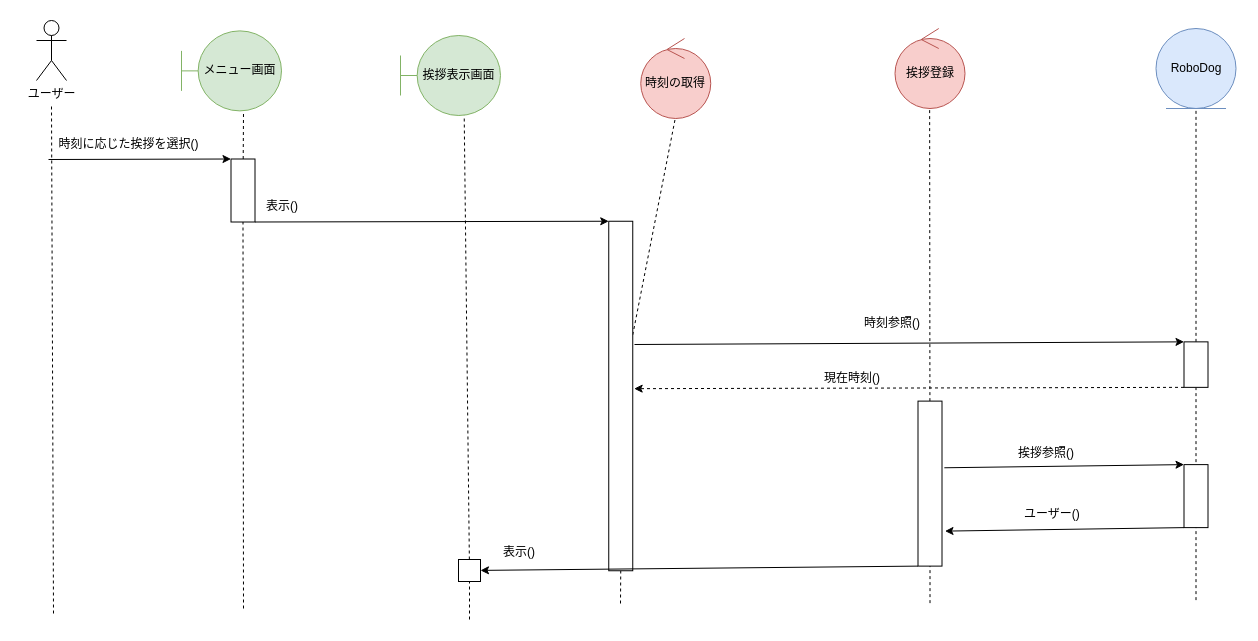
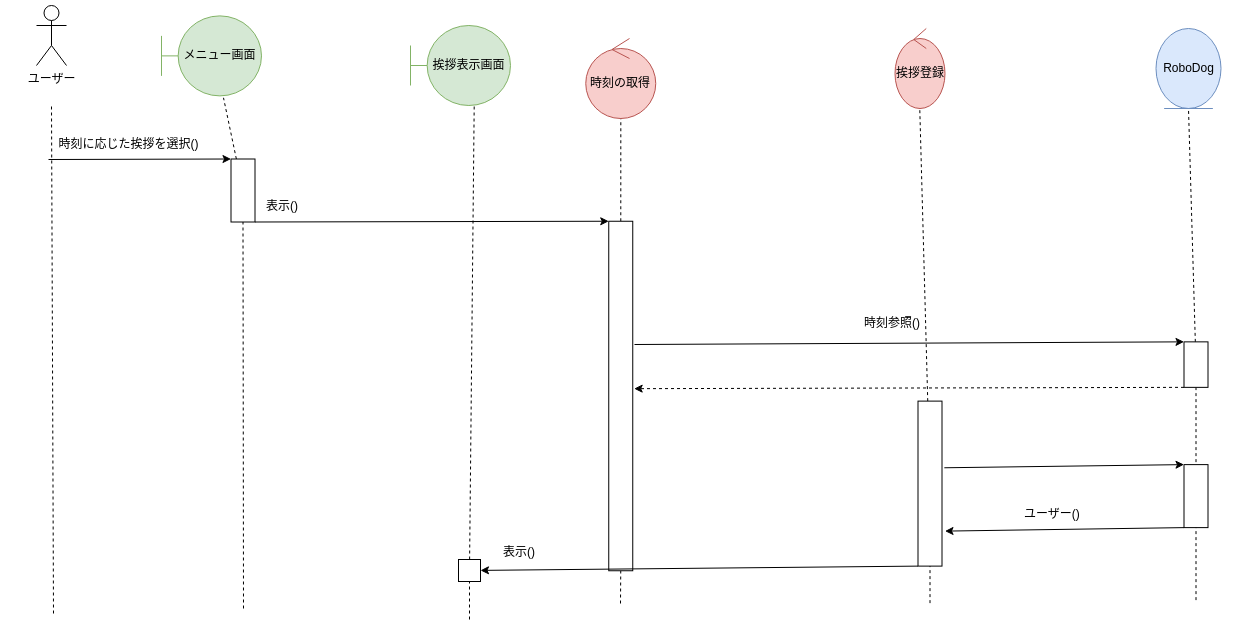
  <mxCell id="0" />
  <mxCell id="1" parent="0" />
- <mxCell id="2" value="ユーザー" style="shape=umlActor;verticalLabelPosition=bottom;verticalAlign=top;html=1;outlineConnect=0;" vertex="1" parent="1"><mxGeometry x="36" y="20" width="30" height="60" as="geometry" /></mxCell>
- <mxCell id="3" value="挨拶表示画面" style="shape=umlBoundary;whiteSpace=wrap;html=1;fillColor=#d5e8d4;strokeColor=#82b366;" vertex="1" parent="1"><mxGeometry x="400" y="35" width="100" height="80" as="geometry" /></mxCell>
- <mxCell id="4" value="メニュー画面" style="shape=umlBoundary;whiteSpace=wrap;html=1;fillColor=#d5e8d4;strokeColor=#82b366;" vertex="1" parent="1"><mxGeometry x="181" y="30.39" width="100" height="80" as="geometry" /></mxCell>
- <mxCell id="5" value="挨拶登録" style="ellipse;shape=umlControl;whiteSpace=wrap;html=1;fillColor=#f8cecc;strokeColor=#b85450;" vertex="1" parent="1"><mxGeometry x="894.5" y="28" width="70" height="80" as="geometry" /></mxCell>
- <mxCell id="6" value="RoboDog" style="ellipse;shape=umlEntity;whiteSpace=wrap;html=1;fillColor=#dae8fc;strokeColor=#6c8ebf;" vertex="1" parent="1"><mxGeometry x="1155.5" y="28" width="80" height="80" as="geometry" /></mxCell>
+ <mxCell id="2" value="ユーザー" style="shape=umlActor;verticalLabelPosition=bottom;verticalAlign=top;html=1;outlineConnect=0;" vertex="1" parent="1"><mxGeometry x="36" y="5" width="30" height="60" as="geometry" /></mxCell>
+ <mxCell id="3" value="挨拶表示画面" style="shape=umlBoundary;whiteSpace=wrap;html=1;fillColor=#d5e8d4;strokeColor=#82b366;" vertex="1" parent="1"><mxGeometry x="410" y="25" width="100" height="80" as="geometry" /></mxCell>
+ <mxCell id="4" value="メニュー画面" style="shape=umlBoundary;whiteSpace=wrap;html=1;fillColor=#d5e8d4;strokeColor=#82b366;" vertex="1" parent="1"><mxGeometry x="161" y="15.39" width="100" height="80" as="geometry" /></mxCell>
+ <mxCell id="5" value="挨拶登録" style="ellipse;shape=umlControl;whiteSpace=wrap;html=1;fillColor=#f8cecc;strokeColor=#b85450;" vertex="1" parent="1"><mxGeometry x="894.5" y="28" width="50" height="80" as="geometry" /></mxCell>
+ <mxCell id="6" value="RoboDog" style="ellipse;shape=umlEntity;whiteSpace=wrap;html=1;fillColor=#dae8fc;strokeColor=#6c8ebf;" vertex="1" parent="1"><mxGeometry x="1155.5" y="28" width="65" height="80" as="geometry" /></mxCell>
  <mxCell id="7" value="" style="endArrow=none;dashed=1;html=1;rounded=0;" edge="1" parent="1"><mxGeometry width="50" height="50" relative="1" as="geometry"><mxPoint x="53" y="613" as="sourcePoint" /><mxPoint x="51" y="103" as="targetPoint" /></mxGeometry></mxCell>
  <mxCell id="8" value="" style="endArrow=none;dashed=1;html=1;rounded=0;entryX=0.62;entryY=1.024;entryDx=0;entryDy=0;entryPerimeter=0;" edge="1" parent="1" source="12" target="4"><mxGeometry width="50" height="50" relative="1" as="geometry"><mxPoint x="243" y="608" as="sourcePoint" /><mxPoint x="45" y="172" as="targetPoint" /></mxGeometry></mxCell>
  <mxCell id="9" value="" style="endArrow=none;dashed=1;html=1;rounded=0;entryX=0.501;entryY=0.963;entryDx=0;entryDy=0;entryPerimeter=0;" edge="1" parent="1" source="14" target="38"><mxGeometry width="50" height="50" relative="1" as="geometry"><mxPoint x="391" y="604" as="sourcePoint" /><mxPoint x="619" y="116.28" as="targetPoint" /></mxGeometry></mxCell>
  <mxCell id="10" value="" style="endArrow=none;dashed=1;html=1;rounded=0;entryX=0.637;entryY=0.999;entryDx=0;entryDy=0;entryPerimeter=0;" edge="1" parent="1" source="29" target="3"><mxGeometry width="50" height="50" relative="1" as="geometry"><mxPoint x="568" y="602" as="sourcePoint" /><mxPoint x="572" y="453" as="targetPoint" /></mxGeometry></mxCell>
  <mxCell id="11" value="" style="endArrow=none;dashed=1;html=1;rounded=0;entryX=1;entryY=0.5;entryDx=0;entryDy=0;" edge="1" parent="1" target="12"><mxGeometry width="50" height="50" relative="1" as="geometry"><mxPoint x="243" y="608" as="sourcePoint" /><mxPoint x="243" y="112" as="targetPoint" /></mxGeometry></mxCell>
  <mxCell id="12" value="" style="rounded=0;whiteSpace=wrap;html=1;rotation=90;" vertex="1" parent="1"><mxGeometry x="211" y="178" width="63" height="24" as="geometry" /></mxCell>
  <mxCell id="13" value="" style="endArrow=none;dashed=1;html=1;rounded=0;entryX=1;entryY=0.5;entryDx=0;entryDy=0;" edge="1" parent="1" target="14"><mxGeometry width="50" height="50" relative="1" as="geometry"><mxPoint x="620" y="603" as="sourcePoint" /><mxPoint x="387" y="112" as="targetPoint" /></mxGeometry></mxCell>
  <mxCell id="14" value="" style="rounded=0;whiteSpace=wrap;html=1;rotation=90;" vertex="1" parent="1"><mxGeometry x="445.5" y="383.5" width="349.5" height="24" as="geometry" /></mxCell>
  <mxCell id="15" value="" style="endArrow=none;dashed=1;html=1;rounded=0;entryX=0.495;entryY=0.991;entryDx=0;entryDy=0;entryPerimeter=0;" edge="1" parent="1" source="18" target="5"><mxGeometry width="50" height="50" relative="1" as="geometry"><mxPoint x="933.5" y="608.61" as="sourcePoint" /><mxPoint x="784.5" y="-21.39" as="targetPoint" /></mxGeometry></mxCell>
  <mxCell id="16" value="" style="endArrow=none;dashed=1;html=1;rounded=0;entryX=0.5;entryY=1;entryDx=0;entryDy=0;" edge="1" parent="1" source="20" target="6"><mxGeometry width="50" height="50" relative="1" as="geometry"><mxPoint x="1192.5" y="607.61" as="sourcePoint" /><mxPoint x="1073.5" y="206.61" as="targetPoint" /></mxGeometry></mxCell>
  <mxCell id="17" value="" style="endArrow=none;dashed=1;html=1;rounded=0;entryX=1;entryY=0.5;entryDx=0;entryDy=0;" edge="1" parent="1" target="18"><mxGeometry width="50" height="50" relative="1" as="geometry"><mxPoint x="929.5" y="602.61" as="sourcePoint" /><mxPoint x="929.5" y="107.61" as="targetPoint" /></mxGeometry></mxCell>
  <mxCell id="18" value="" style="rounded=0;whiteSpace=wrap;html=1;rotation=90;" vertex="1" parent="1"><mxGeometry x="847" y="471.11" width="165" height="24" as="geometry" /></mxCell>
  <mxCell id="19" value="" style="endArrow=none;dashed=1;html=1;rounded=0;entryX=1;entryY=0.5;entryDx=0;entryDy=0;" edge="1" parent="1" target="20"><mxGeometry width="50" height="50" relative="1" as="geometry"><mxPoint x="1195.5" y="599.61" as="sourcePoint" /><mxPoint x="1195.5" y="107.61" as="targetPoint" /></mxGeometry></mxCell>
  <mxCell id="20" value="" style="rounded=0;whiteSpace=wrap;html=1;rotation=90;" vertex="1" parent="1"><mxGeometry x="1172.75" y="352.11" width="45.5" height="24" as="geometry" /></mxCell>
  <mxCell id="21" value="" style="rounded=0;whiteSpace=wrap;html=1;rotation=90;" vertex="1" parent="1"><mxGeometry x="1164" y="483.61" width="63" height="24" as="geometry" /></mxCell>
  <mxCell id="22" value="" style="endArrow=classic;html=1;rounded=0;exitX=1;exitY=1;exitDx=0;exitDy=0;" edge="1" parent="1" source="18" target="29"><mxGeometry width="50" height="50" relative="1" as="geometry"><mxPoint x="412" y="27" as="sourcePoint" /><mxPoint x="580" y="572" as="targetPoint" /></mxGeometry></mxCell>
  <mxCell id="23" value="" style="endArrow=classic;html=1;rounded=0;entryX=0;entryY=1;entryDx=0;entryDy=0;" edge="1" parent="1" target="12"><mxGeometry width="50" height="50" relative="1" as="geometry"><mxPoint x="48" y="159" as="sourcePoint" /><mxPoint x="260" y="177" as="targetPoint" /></mxGeometry></mxCell>
  <mxCell id="24" value="" style="endArrow=classic;html=1;rounded=0;entryX=0;entryY=1;entryDx=0;entryDy=0;exitX=1;exitY=0;exitDx=0;exitDy=0;" edge="1" parent="1" source="12" target="14"><mxGeometry width="50" height="50" relative="1" as="geometry"><mxPoint x="298" y="195" as="sourcePoint" /><mxPoint x="481" y="195" as="targetPoint" /></mxGeometry></mxCell>
  <mxCell id="25" value="" style="endArrow=classic;html=1;rounded=0;entryX=0;entryY=1;entryDx=0;entryDy=0;" edge="1" parent="1" target="20"><mxGeometry width="50" height="50" relative="1" as="geometry"><mxPoint x="634" y="344" as="sourcePoint" /><mxPoint x="1030" y="40" as="targetPoint" /></mxGeometry></mxCell>
  <mxCell id="26" value="" style="endArrow=classic;html=1;rounded=0;entryX=0;entryY=1;entryDx=0;entryDy=0;exitX=0.404;exitY=-0.097;exitDx=0;exitDy=0;exitPerimeter=0;" edge="1" parent="1" source="18" target="21"><mxGeometry width="50" height="50" relative="1" as="geometry"><mxPoint x="827.5" y="487.61" as="sourcePoint" /><mxPoint x="877.5" y="437.61" as="targetPoint" /></mxGeometry></mxCell>
  <mxCell id="27" value="" style="endArrow=classic;html=1;rounded=0;exitX=1;exitY=1;exitDx=0;exitDy=0;" edge="1" parent="1" source="21"><mxGeometry width="50" height="50" relative="1" as="geometry"><mxPoint x="827.5" y="487.61" as="sourcePoint" /><mxPoint x="944.5" y="530.61" as="targetPoint" /></mxGeometry></mxCell>
  <mxCell id="28" value="" style="endArrow=none;dashed=1;html=1;rounded=0;entryX=0.5;entryY=1;entryDx=0;entryDy=0;" edge="1" parent="1" target="29"><mxGeometry width="50" height="50" relative="1" as="geometry"><mxPoint x="469" y="619" as="sourcePoint" /><mxPoint x="568" y="110" as="targetPoint" /></mxGeometry></mxCell>
  <mxCell id="29" value="" style="whiteSpace=wrap;html=1;aspect=fixed;" vertex="1" parent="1"><mxGeometry x="458" y="559" width="22" height="22" as="geometry" /></mxCell>
  <mxCell id="30" value="時刻に応じた挨拶を選択()" style="text;html=1;align=center;verticalAlign=middle;whiteSpace=wrap;rounded=0;" vertex="1" parent="1"><mxGeometry x="20" y="129" width="217" height="30" as="geometry" /></mxCell>
  <mxCell id="31" value="表示()" style="text;html=1;align=center;verticalAlign=middle;whiteSpace=wrap;rounded=0;" vertex="1" parent="1"><mxGeometry x="252" y="191" width="60" height="30" as="geometry" /></mxCell>
  <mxCell id="32" value="表示()" style="text;html=1;align=center;verticalAlign=middle;whiteSpace=wrap;rounded=0;" vertex="1" parent="1"><mxGeometry x="489" y="537" width="60" height="30" as="geometry" /></mxCell>
  <mxCell id="33" value="時刻参照()" style="text;html=1;align=center;verticalAlign=middle;whiteSpace=wrap;rounded=0;" vertex="1" parent="1"><mxGeometry x="862" y="308" width="60" height="30" as="geometry" /></mxCell>
- <mxCell id="34" value="現在時刻()" style="text;html=1;align=center;verticalAlign=middle;whiteSpace=wrap;rounded=0;" vertex="1" parent="1"><mxGeometry x="822" y="363.25" width="60" height="30" as="geometry" /></mxCell>
  <mxCell id="35" value="" style="endArrow=classic;html=1;rounded=0;entryX=0.479;entryY=-0.059;entryDx=0;entryDy=0;entryPerimeter=0;exitX=1;exitY=1;exitDx=0;exitDy=0;dashed=1;" edge="1" parent="1" source="20" target="14"><mxGeometry width="50" height="50" relative="1" as="geometry"><mxPoint x="534" y="290" as="sourcePoint" /><mxPoint x="746" y="390.042" as="targetPoint" /></mxGeometry></mxCell>
- <mxCell id="36" value="挨拶参照()" style="text;html=1;align=center;verticalAlign=middle;whiteSpace=wrap;rounded=0;" vertex="1" parent="1"><mxGeometry x="1015.5" y="437.61" width="60" height="30" as="geometry" /></mxCell>
  <mxCell id="37" value="ユーザー()" style="text;html=1;align=center;verticalAlign=middle;whiteSpace=wrap;rounded=0;" vertex="1" parent="1"><mxGeometry x="1001.5" y="498.61" width="100" height="30" as="geometry" /></mxCell>
- <mxCell id="38" value="時刻の取得" style="ellipse;shape=umlControl;whiteSpace=wrap;html=1;fillColor=#f8cecc;strokeColor=#b85450;" vertex="1" parent="1"><mxGeometry x="640.25" y="38" width="70" height="80" as="geometry" /></mxCell>
+ <mxCell id="38" value="時刻の取得" style="ellipse;shape=umlControl;whiteSpace=wrap;html=1;fillColor=#f8cecc;strokeColor=#b85450;" vertex="1" parent="1"><mxGeometry x="585.25" y="38" width="70" height="80" as="geometry" /></mxCell>
